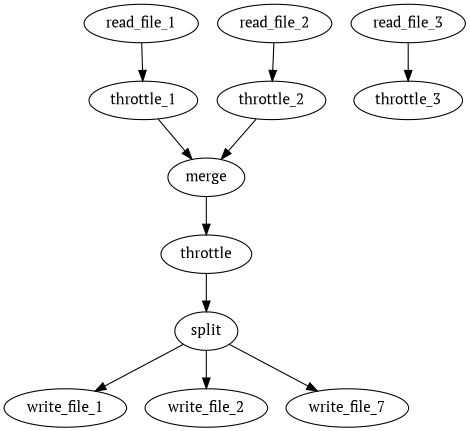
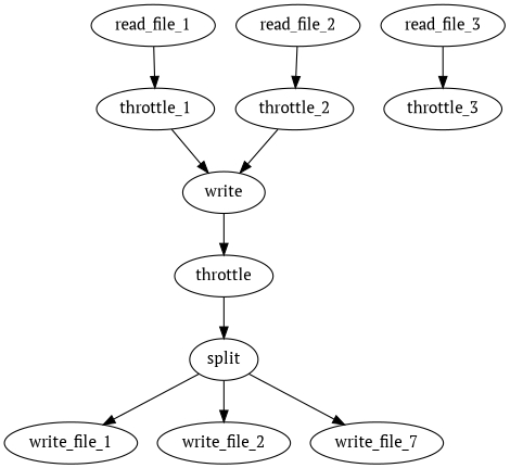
  digraph {
    fontname="PT Serif"
    node [fontname="PT Serif"]
    edge [fontname="PT Serif"]
    read_file_1
    throttle_1
-   merge
+   merge [label=write]
    throttle
    split
    write_file_1
    write_file_2
    n8 [label=write_file_7]
    read_file_2
    throttle_2
    read_file_3
    throttle_3
    read_file_1 -> throttle_1
    throttle_1 -> merge
    merge -> throttle
    throttle -> split
    split -> write_file_1
    split -> write_file_2
    split -> n8
    read_file_2 -> throttle_2
    throttle_2 -> merge
    read_file_3 -> throttle_3
  }
